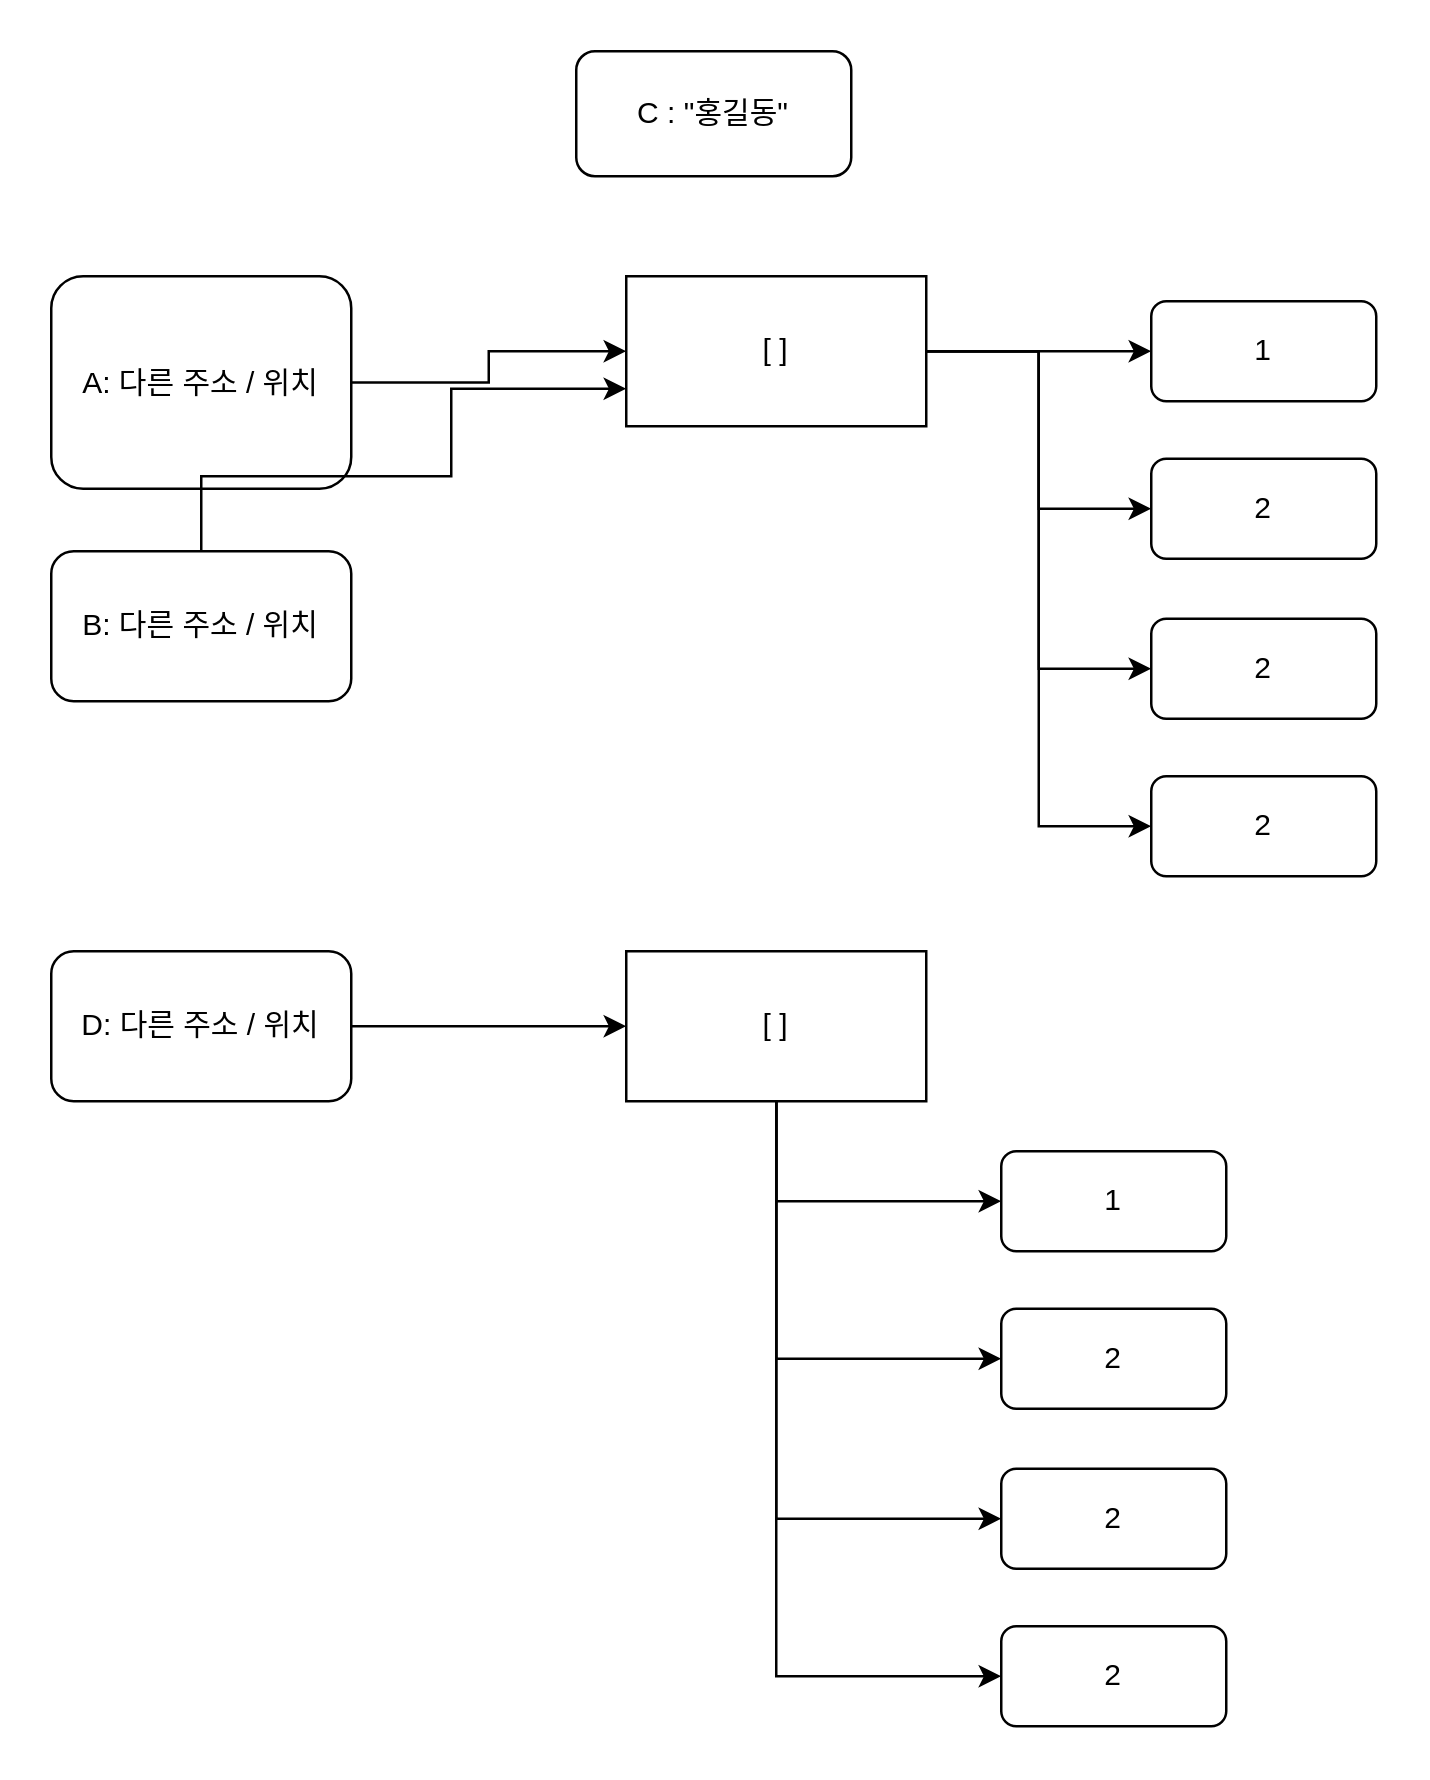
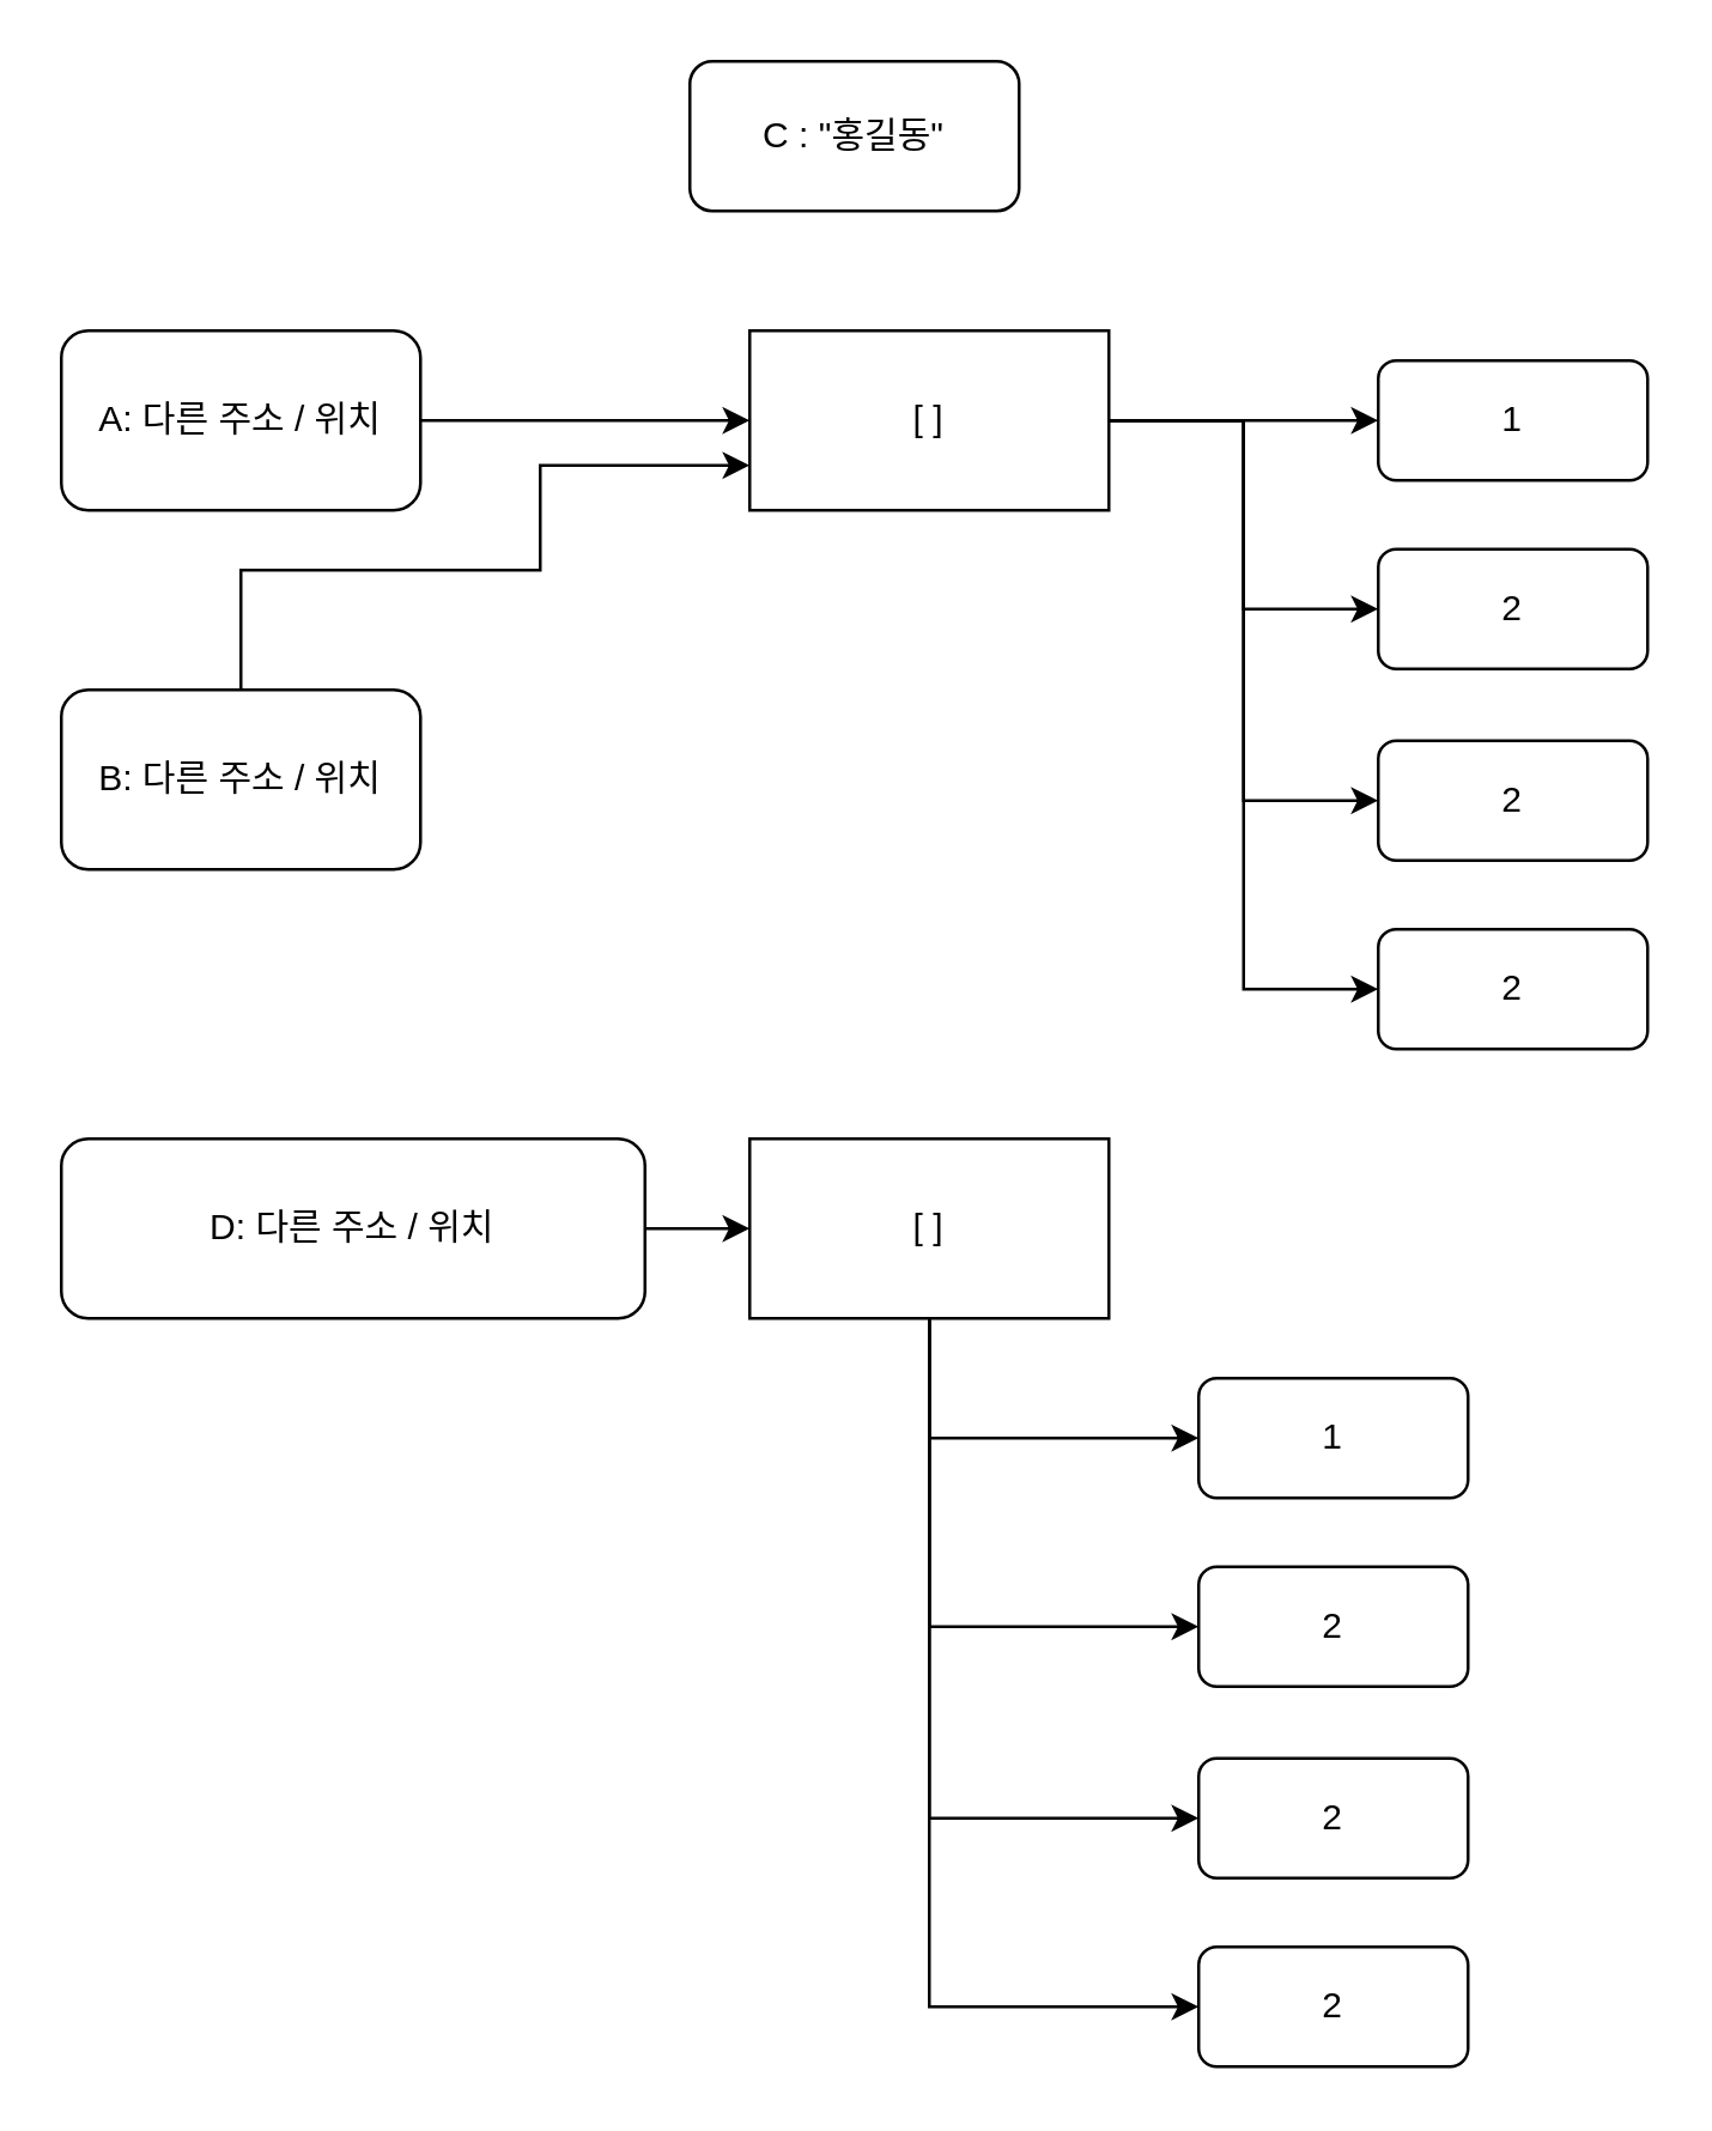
  <mxCell id="0" />
  <mxCell id="1" parent="0" />
  <mxCell id="2" style="edgeStyle=orthogonalEdgeStyle;rounded=0;orthogonalLoop=1;jettySize=auto;html=1;entryX=0;entryY=0.5;entryDx=0;entryDy=0;" edge="1" parent="1" source="3" target="10"><mxGeometry relative="1" as="geometry" /></mxCell>
- <mxCell id="3" value="A: 다른 주소 / 위치" style="rounded=1;whiteSpace=wrap;html=1;" vertex="1" parent="1"><mxGeometry x="20" y="110" width="120" height="85" as="geometry" /></mxCell>
+ <mxCell id="3" value="A: 다른 주소 / 위치" style="rounded=1;whiteSpace=wrap;html=1;" vertex="1" parent="1"><mxGeometry x="20" y="110" width="120" height="60" as="geometry" /></mxCell>
  <mxCell id="4" style="edgeStyle=orthogonalEdgeStyle;rounded=0;orthogonalLoop=1;jettySize=auto;html=1;exitX=0.5;exitY=0;exitDx=0;exitDy=0;entryX=0;entryY=0.75;entryDx=0;entryDy=0;" edge="1" parent="1" source="5" target="10"><mxGeometry relative="1" as="geometry"><Array as="points"><mxPoint x="80" y="190" /><mxPoint x="180" y="190" /><mxPoint x="180" y="155" /></Array></mxGeometry></mxCell>
- <mxCell id="5" value="B: 다른 주소 / 위치" style="rounded=1;whiteSpace=wrap;html=1;" vertex="1" parent="1"><mxGeometry x="20" y="220" width="120" height="60" as="geometry" /></mxCell>
+ <mxCell id="5" value="B: 다른 주소 / 위치" style="rounded=1;whiteSpace=wrap;html=1;" vertex="1" parent="1"><mxGeometry x="20" y="230" width="120" height="60" as="geometry" /></mxCell>
  <mxCell id="6" style="edgeStyle=orthogonalEdgeStyle;rounded=0;orthogonalLoop=1;jettySize=auto;html=1;exitX=1;exitY=0.5;exitDx=0;exitDy=0;" edge="1" parent="1" source="10" target="11"><mxGeometry relative="1" as="geometry" /></mxCell>
  <mxCell id="7" style="edgeStyle=orthogonalEdgeStyle;rounded=0;orthogonalLoop=1;jettySize=auto;html=1;exitX=1;exitY=0.5;exitDx=0;exitDy=0;entryX=0;entryY=0.5;entryDx=0;entryDy=0;" edge="1" parent="1" source="10" target="12"><mxGeometry relative="1" as="geometry" /></mxCell>
  <mxCell id="8" style="edgeStyle=orthogonalEdgeStyle;rounded=0;orthogonalLoop=1;jettySize=auto;html=1;exitX=1;exitY=0.5;exitDx=0;exitDy=0;entryX=0;entryY=0.5;entryDx=0;entryDy=0;" edge="1" parent="1" source="10" target="13"><mxGeometry relative="1" as="geometry" /></mxCell>
  <mxCell id="9" style="edgeStyle=orthogonalEdgeStyle;rounded=0;orthogonalLoop=1;jettySize=auto;html=1;exitX=1;exitY=0.5;exitDx=0;exitDy=0;entryX=0;entryY=0.5;entryDx=0;entryDy=0;" edge="1" parent="1" source="10" target="14"><mxGeometry relative="1" as="geometry" /></mxCell>
  <mxCell id="10" value="[ ]" style="rounded=0;whiteSpace=wrap;html=1;" vertex="1" parent="1"><mxGeometry x="250" y="110" width="120" height="60" as="geometry" /></mxCell>
  <mxCell id="11" value="1" style="rounded=1;whiteSpace=wrap;html=1;" vertex="1" parent="1"><mxGeometry x="460" y="120" width="90" height="40" as="geometry" /></mxCell>
  <mxCell id="12" value="2" style="rounded=1;whiteSpace=wrap;html=1;" vertex="1" parent="1"><mxGeometry x="460" y="183" width="90" height="40" as="geometry" /></mxCell>
  <mxCell id="13" value="2" style="rounded=1;whiteSpace=wrap;html=1;" vertex="1" parent="1"><mxGeometry x="460" y="247" width="90" height="40" as="geometry" /></mxCell>
  <mxCell id="14" value="2" style="rounded=1;whiteSpace=wrap;html=1;" vertex="1" parent="1"><mxGeometry x="460" y="310" width="90" height="40" as="geometry" /></mxCell>
  <mxCell id="15" style="edgeStyle=orthogonalEdgeStyle;rounded=0;orthogonalLoop=1;jettySize=auto;html=1;exitX=0.5;exitY=1;exitDx=0;exitDy=0;entryX=0;entryY=0.5;entryDx=0;entryDy=0;" edge="1" parent="1" source="19" target="22"><mxGeometry relative="1" as="geometry" /></mxCell>
  <mxCell id="16" style="edgeStyle=orthogonalEdgeStyle;rounded=0;orthogonalLoop=1;jettySize=auto;html=1;exitX=0.5;exitY=1;exitDx=0;exitDy=0;entryX=0;entryY=0.5;entryDx=0;entryDy=0;" edge="1" parent="1" source="19" target="23"><mxGeometry relative="1" as="geometry" /></mxCell>
  <mxCell id="17" style="edgeStyle=orthogonalEdgeStyle;rounded=0;orthogonalLoop=1;jettySize=auto;html=1;exitX=0.5;exitY=1;exitDx=0;exitDy=0;entryX=0;entryY=0.5;entryDx=0;entryDy=0;" edge="1" parent="1" source="19" target="24"><mxGeometry relative="1" as="geometry" /></mxCell>
  <mxCell id="18" style="edgeStyle=orthogonalEdgeStyle;rounded=0;orthogonalLoop=1;jettySize=auto;html=1;exitX=0.5;exitY=1;exitDx=0;exitDy=0;entryX=0;entryY=0.5;entryDx=0;entryDy=0;" edge="1" parent="1" source="19" target="25"><mxGeometry relative="1" as="geometry" /></mxCell>
  <mxCell id="19" value="[ ]" style="rounded=0;whiteSpace=wrap;html=1;" vertex="1" parent="1"><mxGeometry x="250" y="380" width="120" height="60" as="geometry" /></mxCell>
  <mxCell id="20" style="edgeStyle=orthogonalEdgeStyle;rounded=0;orthogonalLoop=1;jettySize=auto;html=1;exitX=1;exitY=0.5;exitDx=0;exitDy=0;" edge="1" parent="1" source="21" target="19"><mxGeometry relative="1" as="geometry" /></mxCell>
- <mxCell id="21" value="D: 다른 주소 / 위치" style="rounded=1;whiteSpace=wrap;html=1;" vertex="1" parent="1"><mxGeometry x="20" y="380" width="120" height="60" as="geometry" /></mxCell>
+ <mxCell id="21" value="D: 다른 주소 / 위치" style="rounded=1;whiteSpace=wrap;html=1;" vertex="1" parent="1"><mxGeometry x="20" y="380" width="195" height="60" as="geometry" /></mxCell>
  <mxCell id="22" value="1" style="rounded=1;whiteSpace=wrap;html=1;" vertex="1" parent="1"><mxGeometry x="400" y="460" width="90" height="40" as="geometry" /></mxCell>
  <mxCell id="23" value="2" style="rounded=1;whiteSpace=wrap;html=1;" vertex="1" parent="1"><mxGeometry x="400" y="523" width="90" height="40" as="geometry" /></mxCell>
  <mxCell id="24" value="2" style="rounded=1;whiteSpace=wrap;html=1;" vertex="1" parent="1"><mxGeometry x="400" y="587" width="90" height="40" as="geometry" /></mxCell>
  <mxCell id="25" value="2" style="rounded=1;whiteSpace=wrap;html=1;" vertex="1" parent="1"><mxGeometry x="400" y="650" width="90" height="40" as="geometry" /></mxCell>
  <mxCell id="26" value="C : &quot;홍길동&quot;" style="rounded=1;whiteSpace=wrap;html=1;" vertex="1" parent="1"><mxGeometry x="230" y="20" width="110" height="50" as="geometry" /></mxCell>
